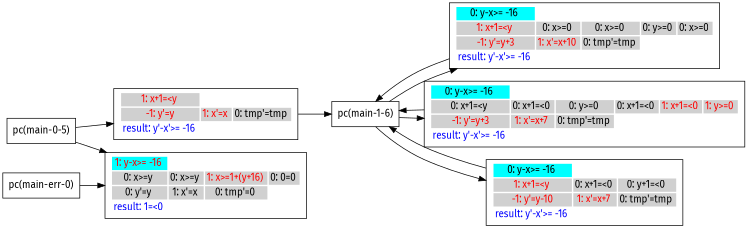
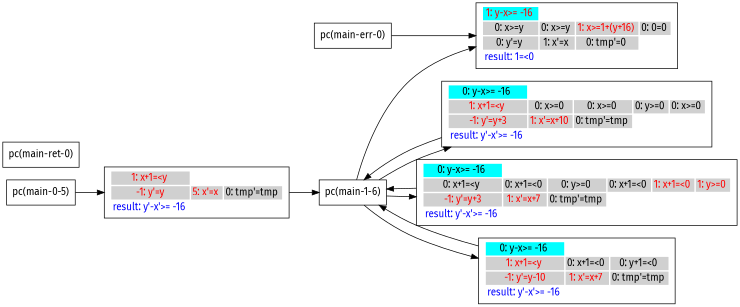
  digraph {
    fontname="Fira Sans"
    rankdir=LR
    node [fontname="Fira Sans" shape=box]
    edge [fontname="Fira Sans"]
    n1 [label="pc(main-0-5)"]
-   n2 [label=<<TABLE border="0"><TR><TD bgcolor = "#D0D0D0"><FONT COLOR="red">1: x+1=&#060;y </FONT></TD></TR><TR><TD bgcolor = "#D0D0D0"><FONT COLOR="red"> -1: y'=y </FONT></TD><TD bgcolor = "#D0D0D0"><FONT COLOR="red">1: x'=x </FONT></TD><TD bgcolor = "#D0D0D0"><FONT COLOR="black">0: tmp'=tmp </FONT></TD></TR><TR><TD bgcolor = "white"><FONT COLOR="blue">result: y'-x'&#062;= -16 </FONT></TD></TR></TABLE>>]
+   n2 [label=<<TABLE border="0"><TR><TD bgcolor = "#D0D0D0"><FONT COLOR="red">1: x+1=&#060;y </FONT></TD></TR><TR><TD bgcolor = "#D0D0D0"><FONT COLOR="red"> -1: y'=y </FONT></TD><TD bgcolor = "#D0D0D0"><FONT COLOR="red">5: x'=x </FONT></TD><TD bgcolor = "#D0D0D0"><FONT COLOR="black">0: tmp'=tmp </FONT></TD></TR><TR><TD bgcolor = "white"><FONT COLOR="blue">result: y'-x'&#062;= -16 </FONT></TD></TR></TABLE>>]
    n3 [label="pc(main-1-6)"]
    n4 [label=<<TABLE border="0"><TR><TD bgcolor = "#00FFFF"><FONT COLOR="red">1: y-x&#062;= -16 </FONT></TD></TR><TR><TD bgcolor = "#D0D0D0"><FONT COLOR="black">0: x&#062;=y </FONT></TD><TD bgcolor = "#D0D0D0"><FONT COLOR="black">0: x&#062;=y </FONT></TD><TD bgcolor = "#D0D0D0"><FONT COLOR="red">1: x&#062;=1+(y+16) </FONT></TD><TD bgcolor = "#D0D0D0"><FONT COLOR="black">0: 0=0 </FONT></TD></TR><TR><TD bgcolor = "#D0D0D0"><FONT COLOR="black">0: y'=y </FONT></TD><TD bgcolor = "#D0D0D0"><FONT COLOR="black">1: x'=x </FONT></TD><TD bgcolor = "#D0D0D0"><FONT COLOR="black">0: tmp'=0 </FONT></TD></TR><TR><TD bgcolor = "white"><FONT COLOR="blue">result: 1=&#060;0 </FONT></TD></TR></TABLE>>]
    n5 [label=<<TABLE border="0"><TR><TD bgcolor = "#00FFFF"><FONT COLOR="black">0: y-x&#062;= -16 </FONT></TD></TR><TR><TD bgcolor = "#D0D0D0"><FONT COLOR="red">1: x+1=&#060;y </FONT></TD><TD bgcolor = "#D0D0D0"><FONT COLOR="black">0: x&#062;=0 </FONT></TD><TD bgcolor = "#D0D0D0"><FONT COLOR="black">0: x&#062;=0 </FONT></TD><TD bgcolor = "#D0D0D0"><FONT COLOR="black">0: y&#062;=0 </FONT></TD><TD bgcolor = "#D0D0D0"><FONT COLOR="black">0: x&#062;=0 </FONT></TD></TR><TR><TD bgcolor = "#D0D0D0"><FONT COLOR="red"> -1: y'=y+3 </FONT></TD><TD bgcolor = "#D0D0D0"><FONT COLOR="red">1: x'=x+10 </FONT></TD><TD bgcolor = "#D0D0D0"><FONT COLOR="black">0: tmp'=tmp </FONT></TD></TR><TR><TD bgcolor = "white"><FONT COLOR="blue">result: y'-x'&#062;= -16 </FONT></TD></TR></TABLE>>]
    n6 [label=<<TABLE border="0"><TR><TD bgcolor = "#00FFFF"><FONT COLOR="black">0: y-x&#062;= -16 </FONT></TD></TR><TR><TD bgcolor = "#D0D0D0"><FONT COLOR="black">0: x+1=&#060;y </FONT></TD><TD bgcolor = "#D0D0D0"><FONT COLOR="black">0: x+1=&#060;0 </FONT></TD><TD bgcolor = "#D0D0D0"><FONT COLOR="black">0: y&#062;=0 </FONT></TD><TD bgcolor = "#D0D0D0"><FONT COLOR="black">0: x+1=&#060;0 </FONT></TD><TD bgcolor = "#D0D0D0"><FONT COLOR="red">1: x+1=&#060;0 </FONT></TD><TD bgcolor = "#D0D0D0"><FONT COLOR="red">1: y&#062;=0 </FONT></TD></TR><TR><TD bgcolor = "#D0D0D0"><FONT COLOR="red"> -1: y'=y+3 </FONT></TD><TD bgcolor = "#D0D0D0"><FONT COLOR="red">1: x'=x+7 </FONT></TD><TD bgcolor = "#D0D0D0"><FONT COLOR="black">0: tmp'=tmp </FONT></TD></TR><TR><TD bgcolor = "white"><FONT COLOR="blue">result: y'-x'&#062;= -16 </FONT></TD></TR></TABLE>>]
    n7 [label=<<TABLE border="0"><TR><TD bgcolor = "#00FFFF"><FONT COLOR="black">0: y-x&#062;= -16 </FONT></TD></TR><TR><TD bgcolor = "#D0D0D0"><FONT COLOR="red">1: x+1=&#060;y </FONT></TD><TD bgcolor = "#D0D0D0"><FONT COLOR="black">0: x+1=&#060;0 </FONT></TD><TD bgcolor = "#D0D0D0"><FONT COLOR="black">0: y+1=&#060;0 </FONT></TD></TR><TR><TD bgcolor = "#D0D0D0"><FONT COLOR="red"> -1: y'=y-10 </FONT></TD><TD bgcolor = "#D0D0D0"><FONT COLOR="red">1: x'=x+7 </FONT></TD><TD bgcolor = "#D0D0D0"><FONT COLOR="black">0: tmp'=tmp </FONT></TD></TR><TR><TD bgcolor = "white"><FONT COLOR="blue">result: y'-x'&#062;= -16 </FONT></TD></TR></TABLE>>]
    n8 [label="pc(main-err-0)"]
+   n9 [label="pc(main-ret-0)"]
    n1 -> n2
    n2 -> n3
-   n1 -> n4
+   n3 -> n4
    n3 -> n5
    n3 -> n6
    n3 -> n7
    n5 -> n3
    n6 -> n3
    n7 -> n3
    n8 -> n4
  }
